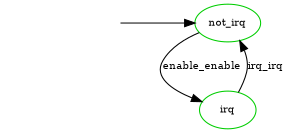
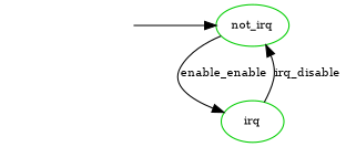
  digraph {
    nodesep=0.5
    node [shape=ellipse color=green3 fontsize=10]
    edge [fontsize=10]
    __init_not_irq [shape=plaintext style=invis color="" fontsize=""]
    n2 [label=not_irq]
    n3 [label=irq]
    subgraph sub_1 {
      __init_not_irq
    }
    subgraph sub_2 {
      rank=min
      __init_not_irq
      n2
    }
    __init_not_irq -> n2
    n2 -> n3 [label=enable_enable]
-   n3 -> n2 [label=irq_irq]
+   n3 -> n2 [label=irq_disable]
  }
